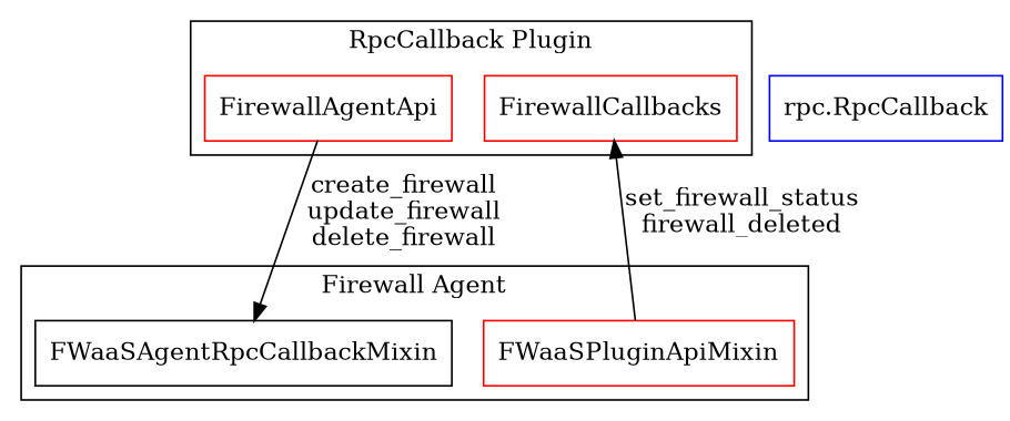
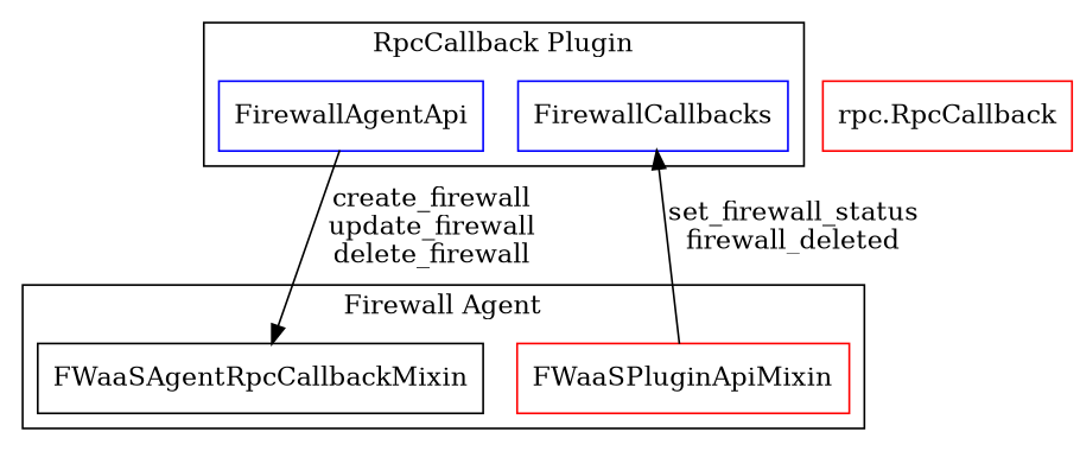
  digraph {
    node [color=blue shape=record]
-   n1 [color=red label=FirewallCallbacks]
-   n2 [color=red label=FirewallAgentApi]
+   n1 [label=FirewallCallbacks]
+   n2 [label=FirewallAgentApi]
    n3 [color=red label=FWaaSPluginApiMixin]
    n4 [label=FWaaSAgentRpcCallbackMixin color=""]
-   n5 [label="rpc.RpcCallback"]
+   n5 [color=red label="rpc.RpcCallback"]
    subgraph cluster_1 {
      label="RpcCallback Plugin"
      n1
      n2
    }
    subgraph cluster_2 {
      label="Firewall Agent"
      n3
      n4
    }
    n2 -> n4 [label="create_firewall\nupdate_firewall\ndelete_firewall"]
    n3 -> n1 [label="set_firewall_status\nfirewall_deleted"]
  }
